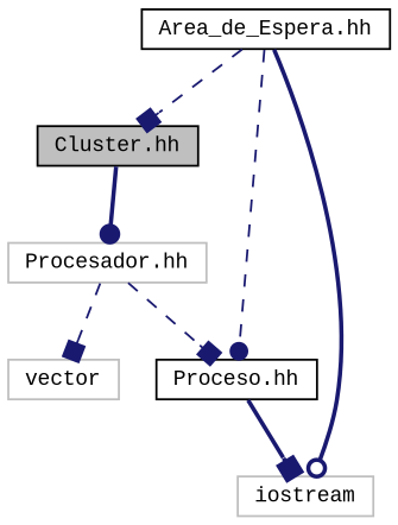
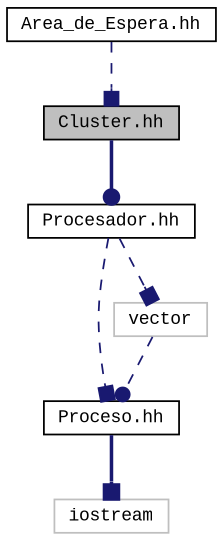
  digraph {
    fontname="Liberation Mono"
    node [color=black fillcolor=white fontname="Liberation Mono" fontsize=10 shape=record style=filled]
    edge [arrowhead=box color=midnightblue fontname="Liberation Mono" fontsize=10 labelfontname=Helvetica labelfontsize=10 style=dashed]
    n1 [fillcolor=grey75 fontcolor=black height=0.2 label="Cluster.hh" width=0.4]
-   n2 [color=grey75 height=0.2 label="Procesador.hh" width=0.4]
+   n2 [height=0.2 label="Procesador.hh" width=0.4]
    n3 [height=0.2 label="Proceso.hh" width=0.4]
    n4 [color=grey75 height=0.2 label=vector width=0.4]
    n5 [height=0.2 label="Area_de_Espera.hh" width=0.4]
    n6 [color=grey75 height=0.2 label=iostream width=0.4]
    n1 -> n2 [arrowhead=dot style=bold]
    n2 -> n3
    n2 -> n4
    n3 -> n6 [style=bold]
    n5 -> n1
-   n5 -> n3 [arrowhead=dot]
-   n5 -> n6 [arrowhead=odot style=bold]
+   n4 -> n3 [arrowhead=dot]
  }
